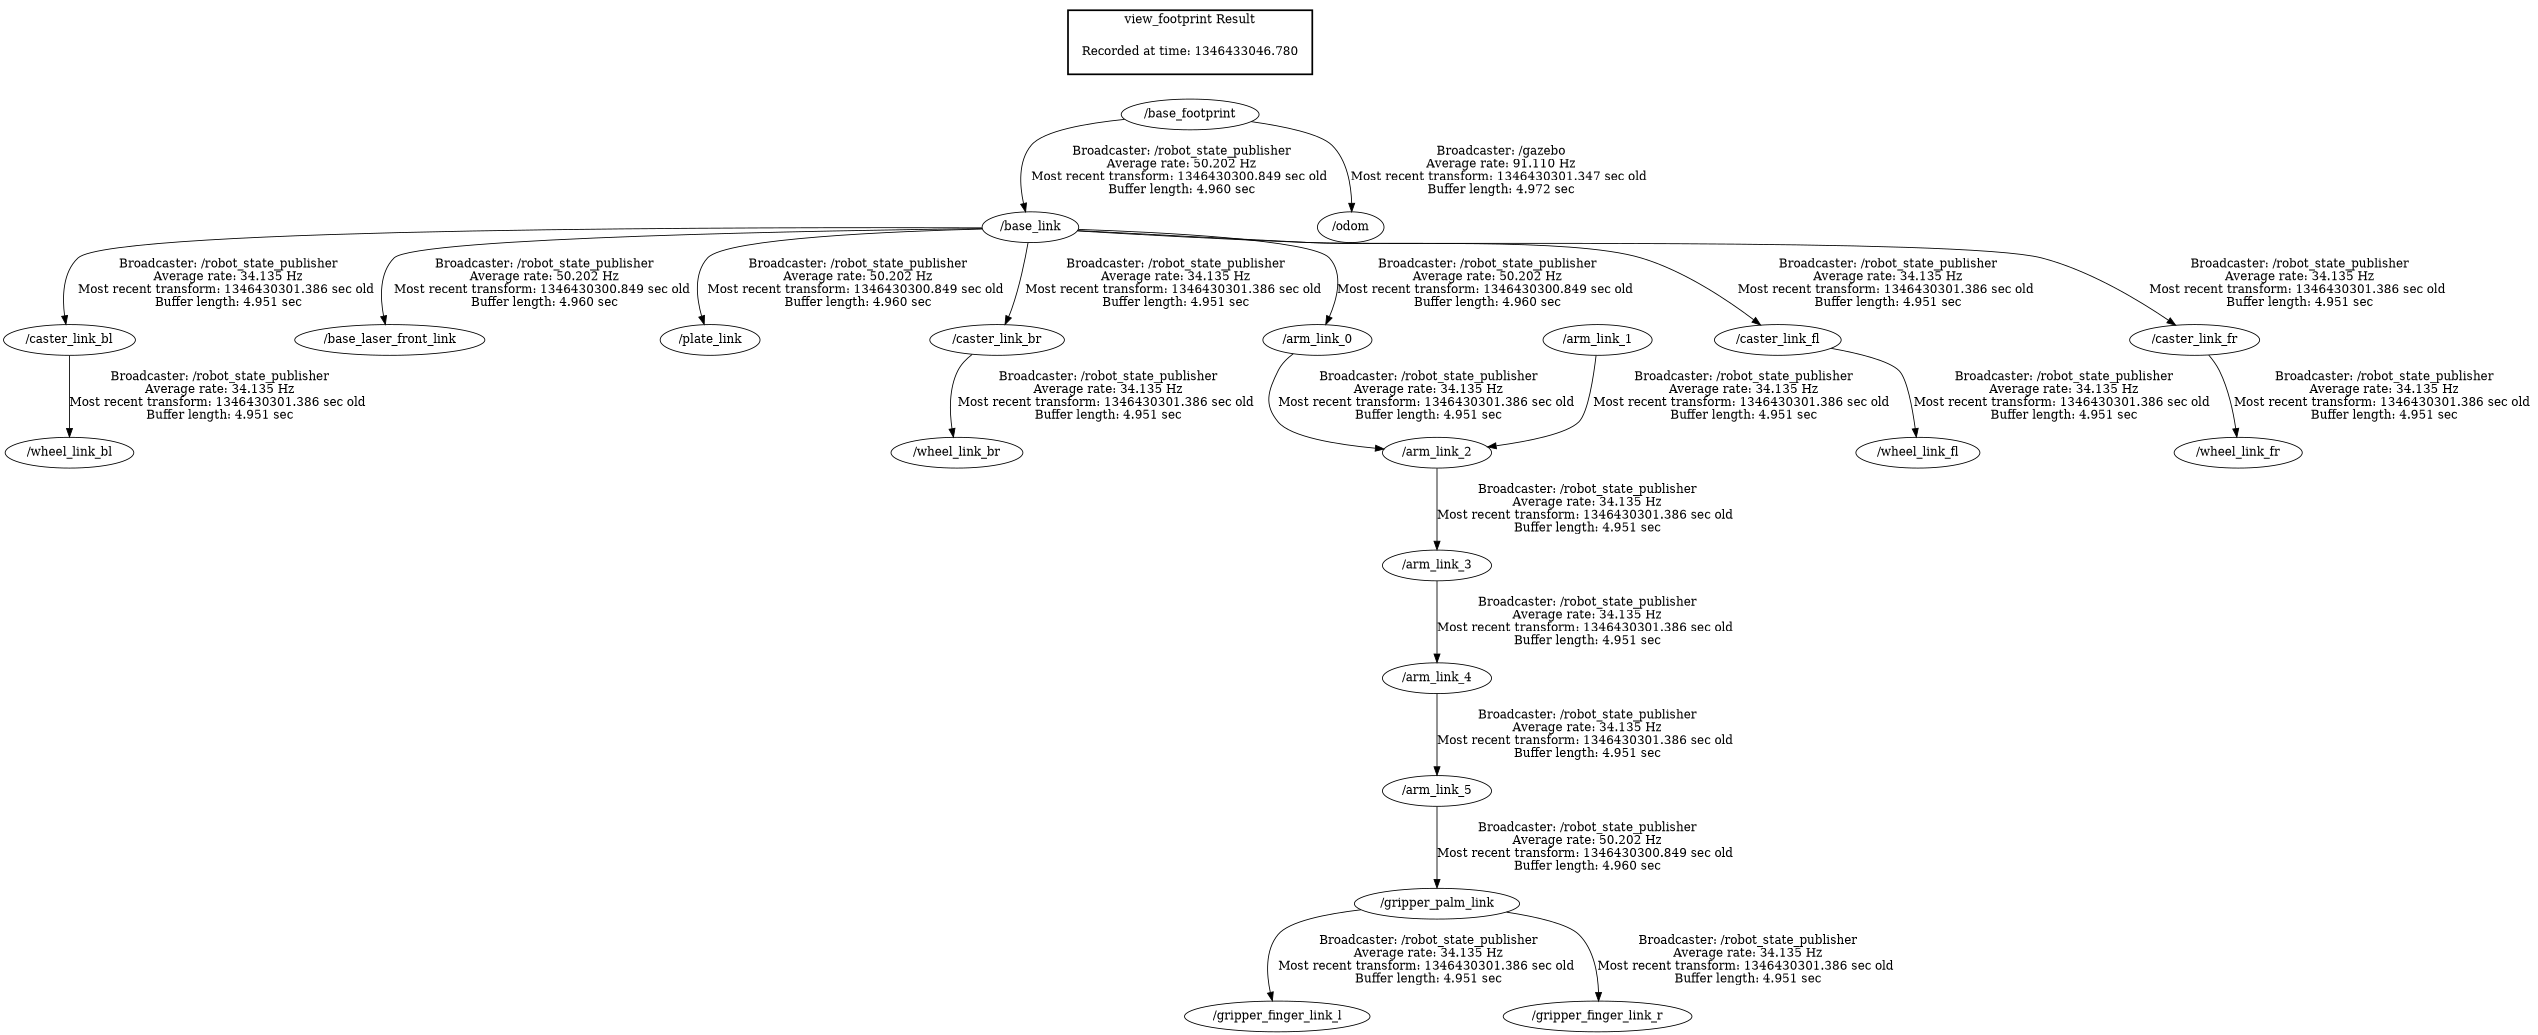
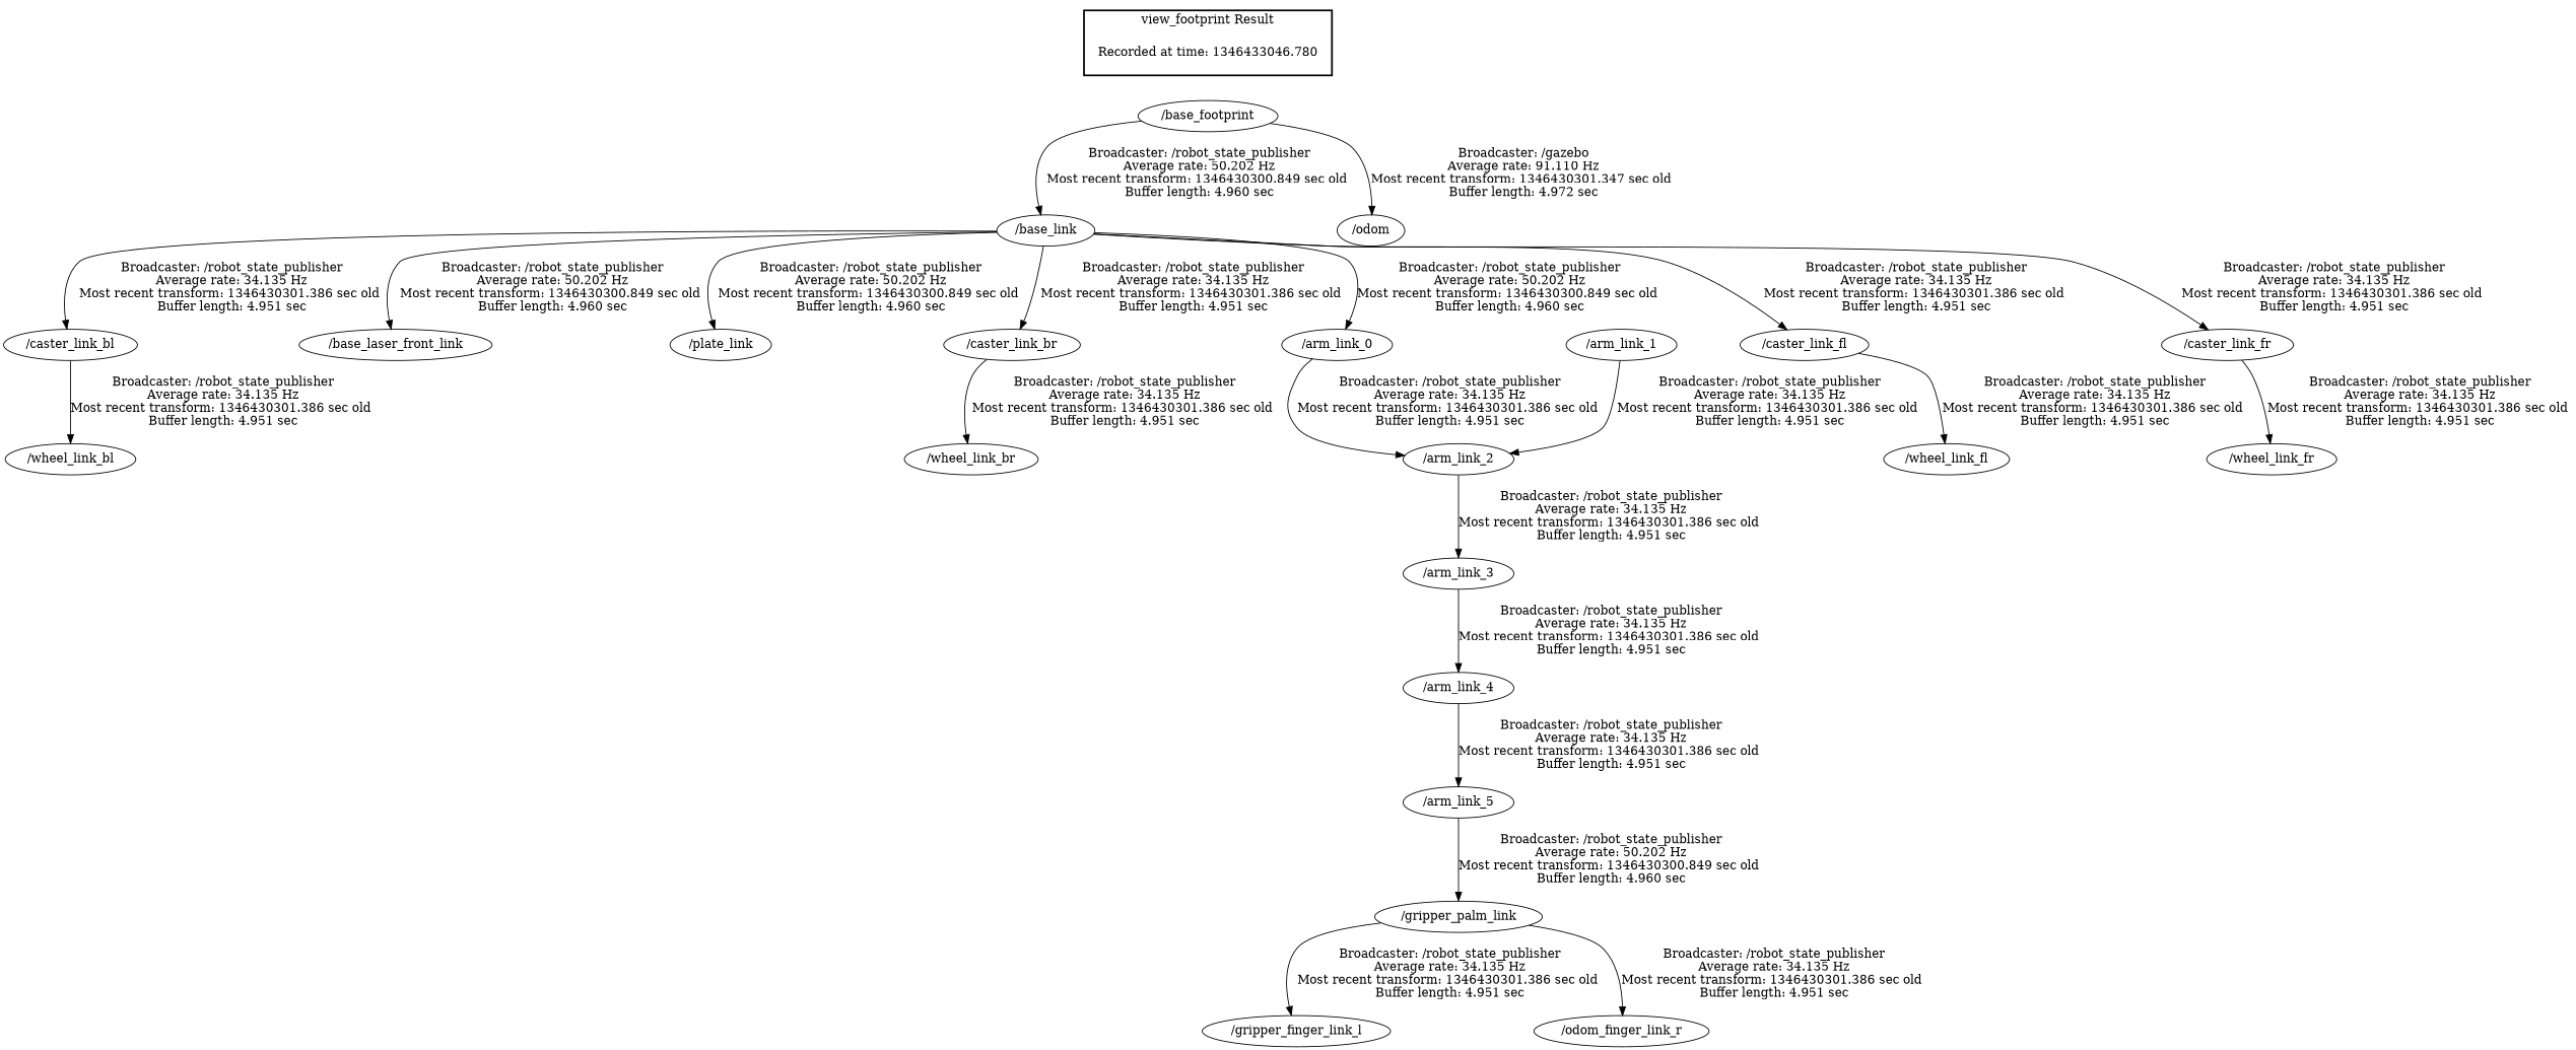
  digraph {
    "Recorded at time: 1346433046.780" [shape=plaintext]
    "/base_footprint"
    "/base_link"
    "/arm_link_0"
    "/base_laser_front_link"
    "/plate_link"
    "/caster_link_bl"
    "/caster_link_br"
    "/caster_link_fl"
    "/caster_link_fr"
    "/arm_link_2"
    "/wheel_link_bl"
    "/wheel_link_br"
    "/wheel_link_fl"
    "/wheel_link_fr"
    "/arm_link_1"
    "/odom"
    "/arm_link_5"
    "/gripper_palm_link"
    "/gripper_finger_link_l"
-   "/gripper_finger_link_r"
+   "/gripper_finger_link_r" [label="/odom_finger_link_r"]
    "/arm_link_4"
    "/arm_link_3"
    subgraph cluster_1 {
      color=black
      label="view_footprint Result"
      style=bold
      "Recorded at time: 1346433046.780"
    }
    "Recorded at time: 1346433046.780" -> "/base_footprint" [style=invis]
    "/base_footprint" -> "/base_link" [label="Broadcaster: /robot_state_publisher\nAverage rate: 50.202 Hz\nMost recent transform: 1346430300.849 sec old \nBuffer length: 4.960 sec\n"]
    "/base_footprint" -> "/odom" [label="Broadcaster: /gazebo\nAverage rate: 91.110 Hz\nMost recent transform: 1346430301.347 sec old \nBuffer length: 4.972 sec\n"]
    "/base_link" -> "/arm_link_0" [label="Broadcaster: /robot_state_publisher\nAverage rate: 50.202 Hz\nMost recent transform: 1346430300.849 sec old \nBuffer length: 4.960 sec\n"]
    "/base_link" -> "/base_laser_front_link" [label="Broadcaster: /robot_state_publisher\nAverage rate: 50.202 Hz\nMost recent transform: 1346430300.849 sec old \nBuffer length: 4.960 sec\n"]
    "/base_link" -> "/plate_link" [label="Broadcaster: /robot_state_publisher\nAverage rate: 50.202 Hz\nMost recent transform: 1346430300.849 sec old \nBuffer length: 4.960 sec\n"]
    "/base_link" -> "/caster_link_bl" [label="Broadcaster: /robot_state_publisher\nAverage rate: 34.135 Hz\nMost recent transform: 1346430301.386 sec old \nBuffer length: 4.951 sec\n"]
    "/base_link" -> "/caster_link_br" [label="Broadcaster: /robot_state_publisher\nAverage rate: 34.135 Hz\nMost recent transform: 1346430301.386 sec old \nBuffer length: 4.951 sec\n"]
    "/base_link" -> "/caster_link_fl" [label="Broadcaster: /robot_state_publisher\nAverage rate: 34.135 Hz\nMost recent transform: 1346430301.386 sec old \nBuffer length: 4.951 sec\n"]
    "/base_link" -> "/caster_link_fr" [label="Broadcaster: /robot_state_publisher\nAverage rate: 34.135 Hz\nMost recent transform: 1346430301.386 sec old \nBuffer length: 4.951 sec\n"]
    "/arm_link_0" -> "/arm_link_2" [label="Broadcaster: /robot_state_publisher\nAverage rate: 34.135 Hz\nMost recent transform: 1346430301.386 sec old \nBuffer length: 4.951 sec\n"]
    "/caster_link_bl" -> "/wheel_link_bl" [label="Broadcaster: /robot_state_publisher\nAverage rate: 34.135 Hz\nMost recent transform: 1346430301.386 sec old \nBuffer length: 4.951 sec\n"]
    "/caster_link_br" -> "/wheel_link_br" [label="Broadcaster: /robot_state_publisher\nAverage rate: 34.135 Hz\nMost recent transform: 1346430301.386 sec old \nBuffer length: 4.951 sec\n"]
    "/caster_link_fl" -> "/wheel_link_fl" [label="Broadcaster: /robot_state_publisher\nAverage rate: 34.135 Hz\nMost recent transform: 1346430301.386 sec old \nBuffer length: 4.951 sec\n"]
    "/caster_link_fr" -> "/wheel_link_fr" [label="Broadcaster: /robot_state_publisher\nAverage rate: 34.135 Hz\nMost recent transform: 1346430301.386 sec old \nBuffer length: 4.951 sec\n"]
    "/arm_link_2" -> "/arm_link_3" [label="Broadcaster: /robot_state_publisher\nAverage rate: 34.135 Hz\nMost recent transform: 1346430301.386 sec old \nBuffer length: 4.951 sec\n"]
    "/arm_link_1" -> "/arm_link_2" [label="Broadcaster: /robot_state_publisher\nAverage rate: 34.135 Hz\nMost recent transform: 1346430301.386 sec old \nBuffer length: 4.951 sec\n"]
    "/arm_link_5" -> "/gripper_palm_link" [label="Broadcaster: /robot_state_publisher\nAverage rate: 50.202 Hz\nMost recent transform: 1346430300.849 sec old \nBuffer length: 4.960 sec\n"]
    "/gripper_palm_link" -> "/gripper_finger_link_l" [label="Broadcaster: /robot_state_publisher\nAverage rate: 34.135 Hz\nMost recent transform: 1346430301.386 sec old \nBuffer length: 4.951 sec\n"]
    "/gripper_palm_link" -> "/gripper_finger_link_r" [label="Broadcaster: /robot_state_publisher\nAverage rate: 34.135 Hz\nMost recent transform: 1346430301.386 sec old \nBuffer length: 4.951 sec\n"]
    "/arm_link_4" -> "/arm_link_5" [label="Broadcaster: /robot_state_publisher\nAverage rate: 34.135 Hz\nMost recent transform: 1346430301.386 sec old \nBuffer length: 4.951 sec\n"]
    "/arm_link_3" -> "/arm_link_4" [label="Broadcaster: /robot_state_publisher\nAverage rate: 34.135 Hz\nMost recent transform: 1346430301.386 sec old \nBuffer length: 4.951 sec\n"]
  }
